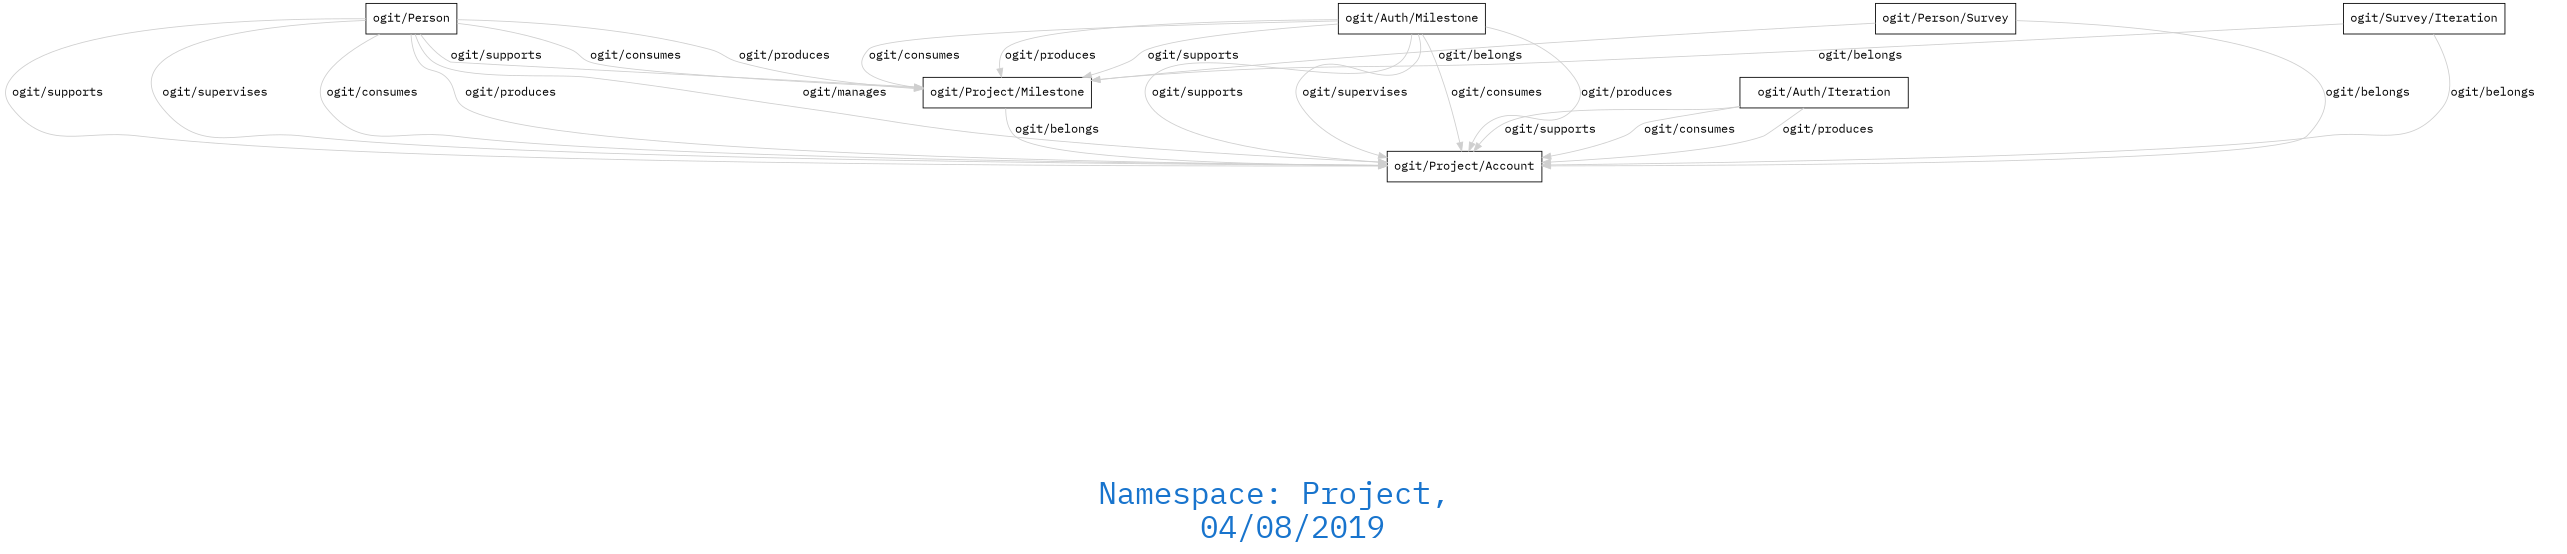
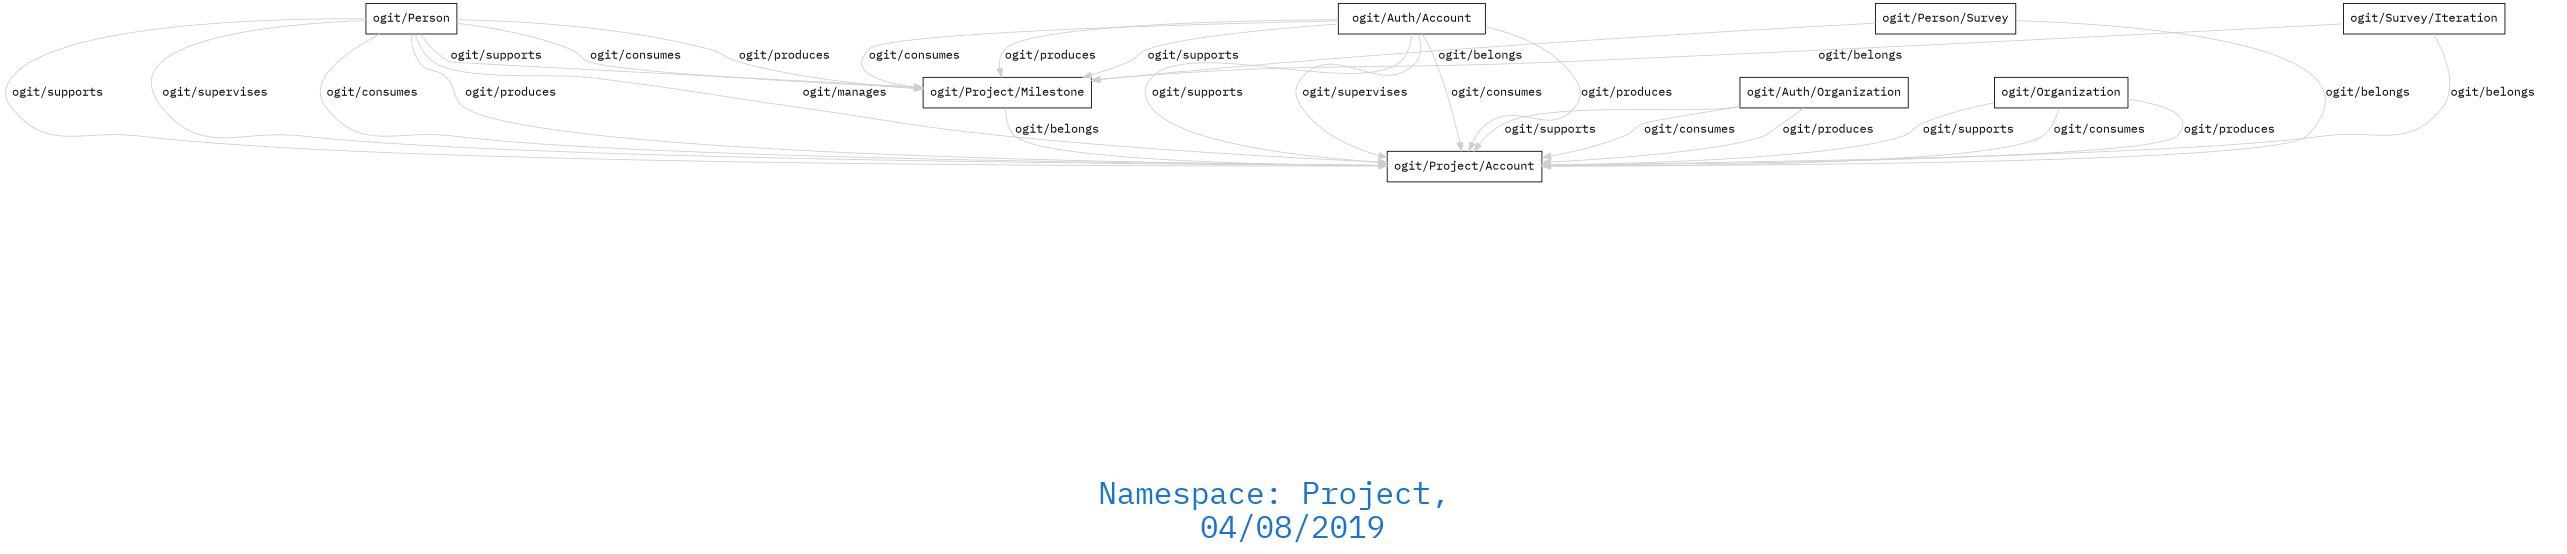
  digraph {
    fontcolor=dodgerblue3
    fontname="IBM Plex Mono"
    fontsize=36
    label="\n\n\nNamespace: Project, \n 04/08/2019"
    rankdir=TB
    node [fontname="IBM Plex Mono" shape=polygon]
    edge [color=gray81 fontname="IBM Plex Mono"]
    n1 [label="ogit/Project/Account"]
    "ogit/Person"
    "ogit/Project/Milestone"
-   "ogit/Auth/Account" [label="ogit/Auth/Milestone"]
-   "ogit/Auth/Organization" [label="ogit/Auth/Iteration"]
+   "ogit/Auth/Account"
+   "ogit/Auth/Organization"
+   "ogit/Organization"
    "ogit/Survey/Iteration"
    n8 [label="ogit/Person/Survey"]
    "ogit/Person" -> n1 [label="ogit/manages    "]
    "ogit/Person" -> n1 [label="ogit/supports    "]
    "ogit/Person" -> n1 [label="ogit/supervises    "]
    "ogit/Person" -> n1 [label="ogit/consumes    "]
    "ogit/Person" -> n1 [label="ogit/produces    "]
    "ogit/Person" -> "ogit/Project/Milestone" [label="ogit/supports    "]
    "ogit/Person" -> "ogit/Project/Milestone" [label="ogit/consumes    "]
    "ogit/Person" -> "ogit/Project/Milestone" [label="ogit/produces    "]
    "ogit/Project/Milestone" -> n1 [label="ogit/belongs    "]
    "ogit/Auth/Account" -> n1 [label="ogit/supports    "]
    "ogit/Auth/Account" -> n1 [label="ogit/supervises    "]
    "ogit/Auth/Account" -> n1 [label="ogit/consumes    "]
    "ogit/Auth/Account" -> n1 [label="ogit/produces    "]
    "ogit/Auth/Account" -> "ogit/Project/Milestone" [label="ogit/supports    "]
    "ogit/Auth/Account" -> "ogit/Project/Milestone" [label="ogit/consumes    "]
    "ogit/Auth/Account" -> "ogit/Project/Milestone" [label="ogit/produces    "]
    "ogit/Auth/Organization" -> n1 [label="ogit/supports    "]
    "ogit/Auth/Organization" -> n1 [label="ogit/consumes    "]
    "ogit/Auth/Organization" -> n1 [label="ogit/produces    "]
+   "ogit/Organization" -> n1 [label="ogit/supports    "]
+   "ogit/Organization" -> n1 [label="ogit/consumes    "]
+   "ogit/Organization" -> n1 [label="ogit/produces    "]
    "ogit/Survey/Iteration" -> n1 [label="ogit/belongs    "]
    "ogit/Survey/Iteration" -> "ogit/Project/Milestone" [label="ogit/belongs    "]
    n8 -> n1 [label="ogit/belongs    "]
    n8 -> "ogit/Project/Milestone" [label="ogit/belongs    "]
  }
